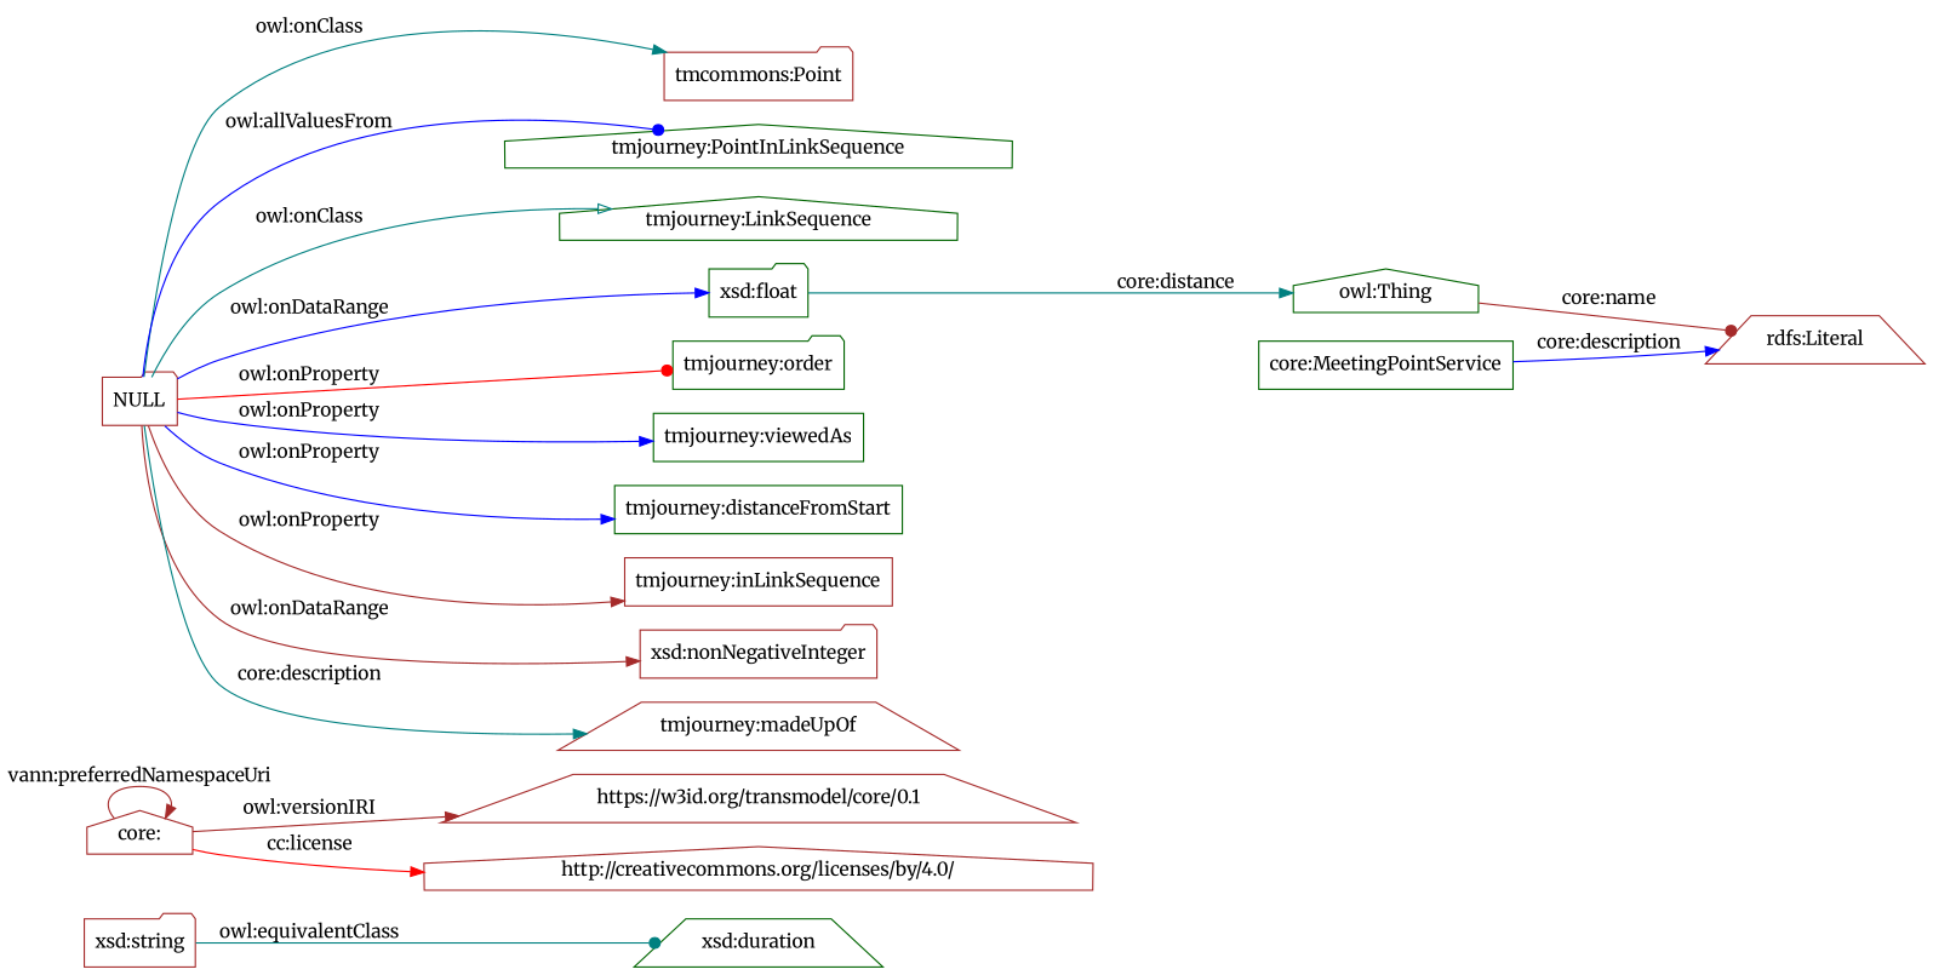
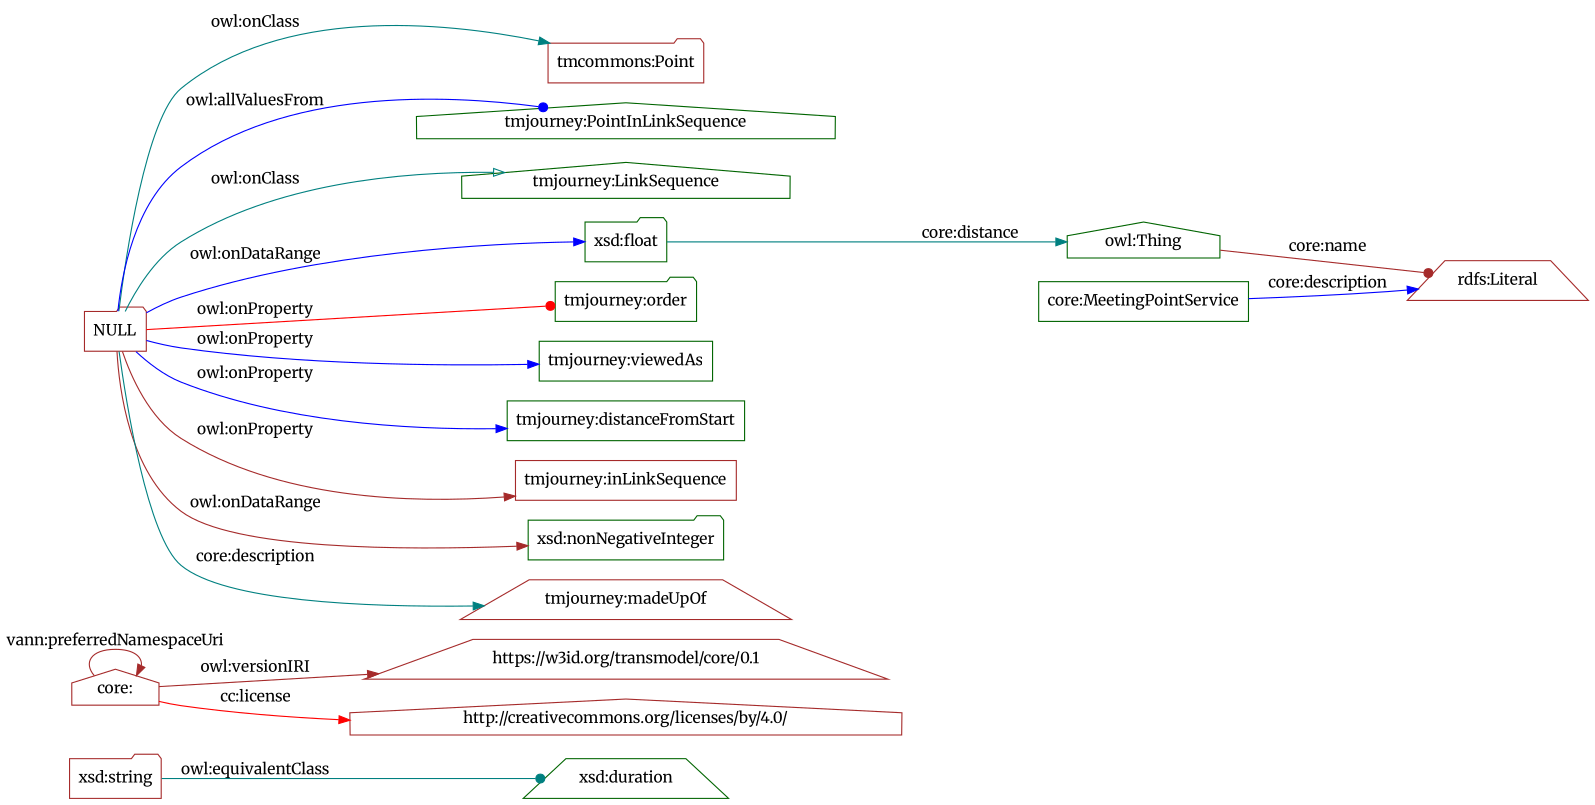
  digraph {
    fontname=Merriweather
    rankdir=LR
    node [color=brown fontname=Merriweather shape=folder]
    edge [arrowhead=normal color=teal fontname=Merriweather]
    "xsd:duration" [color=darkgreen shape=trapezium]
    "xsd:string"
    "core:" [shape=house]
    "https://w3id.org/transmodel/core/0.1" [shape=trapezium]
    "http://creativecommons.org/licenses/by/4.0/" [shape=house]
    NULL
    "tmcommons:Point"
    "tmjourney:PointInLinkSequence" [color=darkgreen shape=house]
    "tmjourney:LinkSequence" [color=darkgreen shape=house]
    "xsd:float" [color=darkgreen]
    "tmjourney:order" [color=darkgreen]
    "tmjourney:viewedAs" [color=darkgreen shape=box]
    "tmjourney:distanceFromStart" [color=darkgreen shape=box]
    "tmjourney:inLinkSequence" [shape=box]
-   "xsd:nonNegativeInteger"
+   "xsd:nonNegativeInteger" [color=darkgreen]
    "tmjourney:madeUpOf" [shape=trapezium]
    "owl:Thing" [color=darkgreen shape=house]
    "rdfs:Literal" [shape=trapezium]
    "core:MeetingPointService" [color=darkgreen shape=box]
    "xsd:string" -> "xsd:duration" [arrowhead=dot label="owl:equivalentClass"]
    "core:" -> "core:" [color=brown label="vann:preferredNamespaceUri"]
    "core:" -> "https://w3id.org/transmodel/core/0.1" [color=brown label="owl:versionIRI"]
    "core:" -> "http://creativecommons.org/licenses/by/4.0/" [color=red label="cc:license"]
    NULL -> "tmcommons:Point" [label="owl:onClass"]
    NULL -> "tmjourney:PointInLinkSequence" [arrowhead=dot color=blue label="owl:allValuesFrom"]
    NULL -> "tmjourney:LinkSequence" [arrowhead=onormal label="owl:onClass"]
    NULL -> "xsd:float" [color=blue label="owl:onDataRange"]
    NULL -> "tmjourney:order" [arrowhead=dot color=red label="owl:onProperty"]
    NULL -> "tmjourney:viewedAs" [color=blue label="owl:onProperty"]
    NULL -> "tmjourney:distanceFromStart" [color=blue label="owl:onProperty"]
    NULL -> "tmjourney:inLinkSequence" [color=brown label="owl:onProperty"]
    NULL -> "xsd:nonNegativeInteger" [color=brown label="owl:onDataRange"]
    NULL -> "tmjourney:madeUpOf" [label="core:description"]
    "xsd:float" -> "owl:Thing" [label="core:distance"]
    "owl:Thing" -> "rdfs:Literal" [arrowhead=dot color=brown label="core:name"]
    "core:MeetingPointService" -> "rdfs:Literal" [color=blue label="core:description"]
  }
